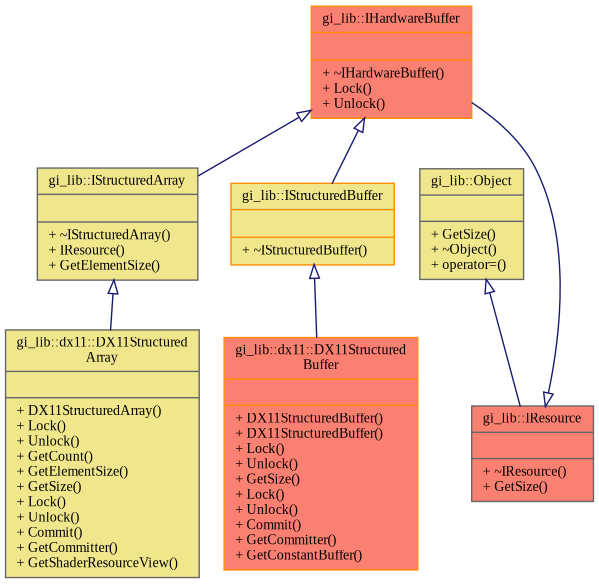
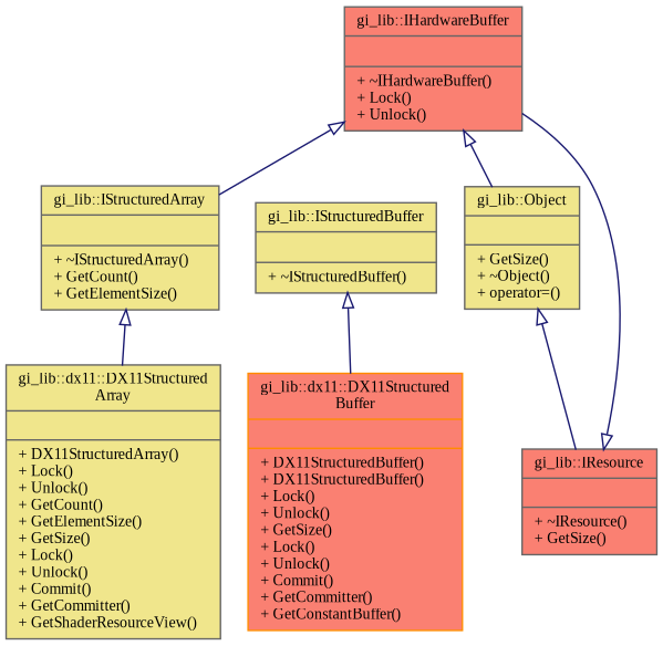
  digraph {
    fontname="Liberation Serif"
    node [color=gray40 fillcolor=khaki fontname="Liberation Serif" fontsize=10 shape=record style=filled]
    edge [arrowtail=onormal color=midnightblue dir=back fontname="Liberation Serif" fontsize=10 labelfontname=Helvetica labelfontsize=10 style=solid]
-   n1 [color=darkorange fillcolor=salmon fontcolor=black height=0.2 label="{gi_lib::IHardwareBuffer\n||+ ~IHardwareBuffer()\l+ Lock()\l+ Unlock()\l}" width=0.4]
-   n2 [height=0.2 label="{gi_lib::IStructuredArray\n||+ ~IStructuredArray()\l+ IResource()\l+ GetElementSize()\l}" width=0.4]
-   n3 [color=darkorange height=0.2 label="{gi_lib::IStructuredBuffer\n||+ ~IStructuredBuffer()\l}" width=0.4]
+   n1 [fillcolor=salmon fontcolor=black height=0.2 label="{gi_lib::IHardwareBuffer\n||+ ~IHardwareBuffer()\l+ Lock()\l+ Unlock()\l}" width=0.4]
+   n2 [height=0.2 label="{gi_lib::IStructuredArray\n||+ ~IStructuredArray()\l+ GetCount()\l+ GetElementSize()\l}" width=0.4]
+   n3 [height=0.2 label="{gi_lib::IStructuredBuffer\n||+ ~IStructuredBuffer()\l}" width=0.4]
    n4 [height=0.2 label="{gi_lib::dx11::DX11Structured\lArray\n||+ DX11StructuredArray()\l+ Lock()\l+ Unlock()\l+ GetCount()\l+ GetElementSize()\l+ GetSize()\l+ Lock()\l+ Unlock()\l+ Commit()\l+ GetCommitter()\l+ GetShaderResourceView()\l}" width=0.4]
    n5 [color=darkorange fillcolor=salmon height=0.2 label="{gi_lib::dx11::DX11Structured\lBuffer\n||+ DX11StructuredBuffer()\l+ DX11StructuredBuffer()\l+ Lock()\l+ Unlock()\l+ GetSize()\l+ Lock()\l+ Unlock()\l+ Commit()\l+ GetCommitter()\l+ GetConstantBuffer()\l}" width=0.4]
    n6 [fillcolor=salmon height=0.2 label="{gi_lib::IResource\n||+ ~IResource()\l+ GetSize()\l}" width=0.4]
    n7 [height=0.2 label="{gi_lib::Object\n||+ GetSize()\l+ ~Object()\l+ operator=()\l}" width=0.4]
    n1 -> n2
-   n1 -> n3
+   n1 -> n7
    n2 -> n4
    n3 -> n5
    n6 -> n1
    n7 -> n6
  }
